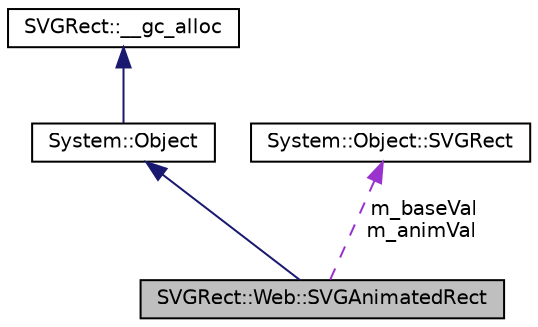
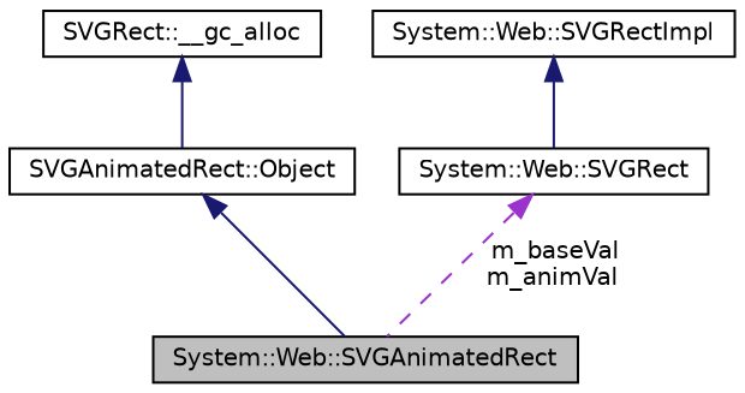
  digraph {
    node [color=black fillcolor=white fontname=Helvetica fontsize=10 shape=record style=filled]
    edge [color=midnightblue dir=back fontname=Helvetica fontsize=10 labelfontname=Helvetica labelfontsize=10 style=solid]
-   n1 [fillcolor=grey75 fontcolor=black height=0.2 label="SVGRect::Web::SVGAnimatedRect" width=0.4]
-   n2 [height=0.2 label="System::Object" width=0.4]
-   n4 [height=0.2 label="System::Object::SVGRect" width=0.4]
+   n1 [fillcolor=grey75 fontcolor=black height=0.2 label="System::Web::SVGAnimatedRect" width=0.4]
+   n2 [height=0.2 label="SVGAnimatedRect::Object" width=0.4]
+   n3 [height=0.2 label="System::Web::SVGRectImpl" width=0.4]
+   n4 [height=0.2 label="System::Web::SVGRect" width=0.4]
    n5 [height=0.2 label="SVGRect::__gc_alloc" width=0.4]
    n2 -> n1
+   n3 -> n4
    n4 -> n1 [color=darkorchid3 label=" m_baseVal\nm_animVal" style=dashed]
    n5 -> n2
  }
